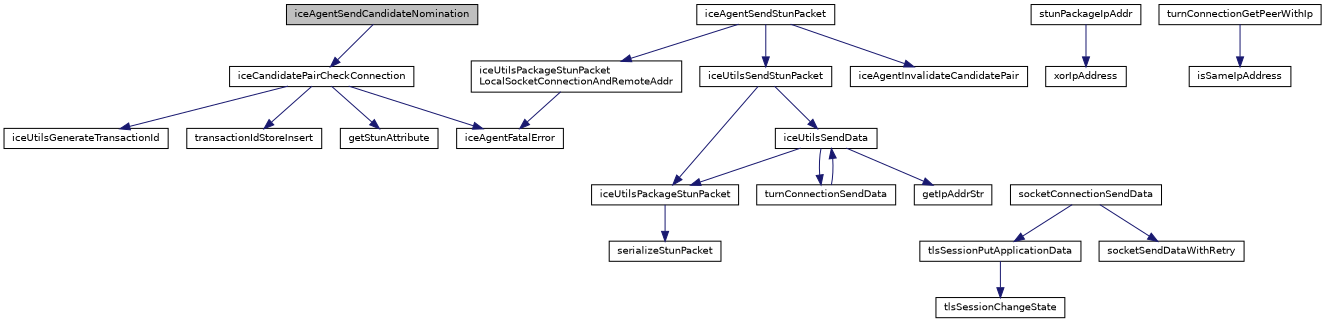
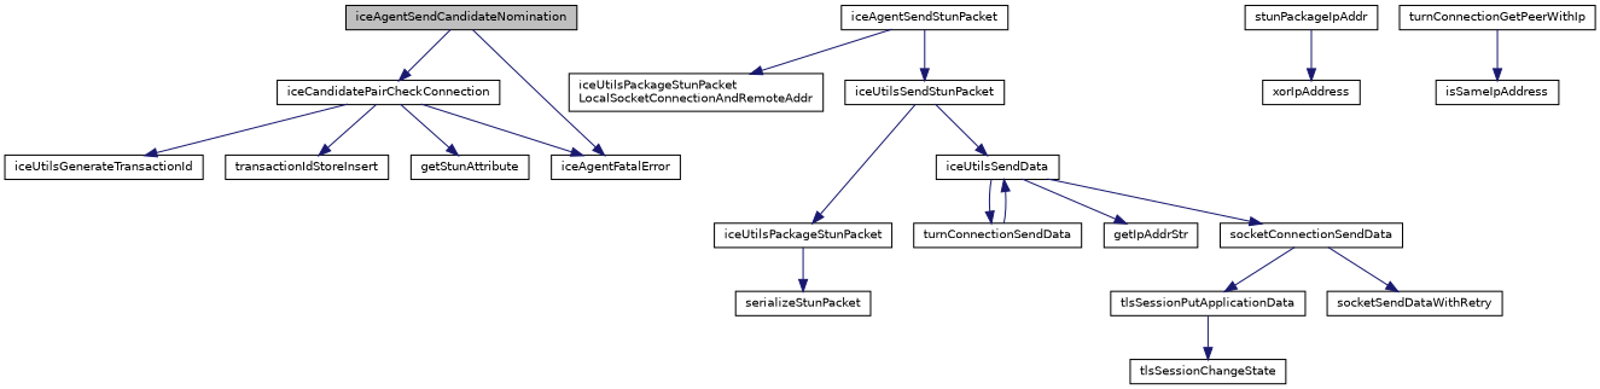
  digraph {
    rankdir=TB
    node [color=black fillcolor=white fontname=Helvetica fontsize=10 shape=record style=filled]
    edge [color=midnightblue fontname=Helvetica fontsize=10 labelfontname=Helvetica labelfontsize=10 style=solid]
    n1 [fillcolor=grey75 fontcolor=black height=0.2 label=iceAgentSendCandidateNomination width=0.4]
    n2 [height=0.2 label=iceAgentFatalError width=0.4]
    n3 [height=0.2 label=iceCandidatePairCheckConnection width=0.4]
    n4 [height=0.2 label=getStunAttribute width=0.4]
    n5 [height=0.2 label=iceUtilsGenerateTransactionId width=0.4]
    n6 [height=0.2 label=transactionIdStoreInsert width=0.4]
    n7 [height=0.2 label=iceAgentSendStunPacket width=0.4]
    n8 [height=0.2 label="iceUtilsPackageStunPacket\lLocalSocketConnectionAndRemoteAddr" width=0.4]
-   n9 [height=0.2 label=iceAgentInvalidateCandidatePair width=0.4]
    n10 [height=0.2 label=iceUtilsSendStunPacket width=0.4]
    n11 [height=0.2 label=iceUtilsPackageStunPacket width=0.4]
    n12 [height=0.2 label=iceUtilsSendData width=0.4]
    n13 [height=0.2 label=serializeStunPacket width=0.4]
    n14 [height=0.2 label=socketConnectionSendData width=0.4]
    n15 [height=0.2 label=turnConnectionSendData width=0.4]
    n16 [height=0.2 label=getIpAddrStr width=0.4]
    n17 [height=0.2 label=stunPackageIpAddr width=0.4]
    n18 [height=0.2 label=xorIpAddress width=0.4]
    n19 [height=0.2 label=socketSendDataWithRetry width=0.4]
    n20 [height=0.2 label=tlsSessionPutApplicationData width=0.4]
    n21 [height=0.2 label=tlsSessionChangeState width=0.4]
    n22 [height=0.2 label=turnConnectionGetPeerWithIp width=0.4]
    n23 [height=0.2 label=isSameIpAddress width=0.4]
-   n8 -> n2
+   n1 -> n2
    n1 -> n3
    n3 -> n2
    n3 -> n4
    n3 -> n5
    n3 -> n6
    n7 -> n8
-   n7 -> n9
    n7 -> n10
    n10 -> n11
    n10 -> n12
    n11 -> n13
-   n12 -> n11
+   n12 -> n14
    n12 -> n15
    n12 -> n16
    n14 -> n19
    n14 -> n20
    n15 -> n12
    n17 -> n18
    n20 -> n21
    n22 -> n23
  }
